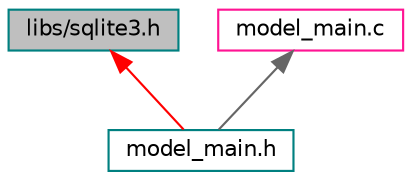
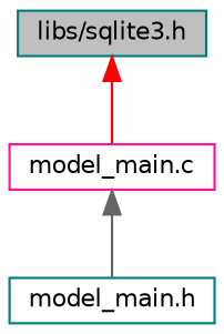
  digraph {
    node [color=teal fillcolor=white fontname=Helvetica fontsize=10 shape=record style=filled]
    edge [dir=back fontname=Helvetica fontsize=10 labelfontname=Helvetica labelfontsize=10 style=solid]
    n1 [fillcolor=grey75 fontcolor=black height=0.2 label="libs/sqlite3.h" width=0.4]
    n2 [height=0.2 label="model_main.h" width=0.4]
    n3 [color=deeppink height=0.2 label="model_main.c" width=0.4]
-   n1 -> n2 [color=red]
+   n1 -> n3 [color=red]
    n3 -> n2 [color=gray40]
  }
